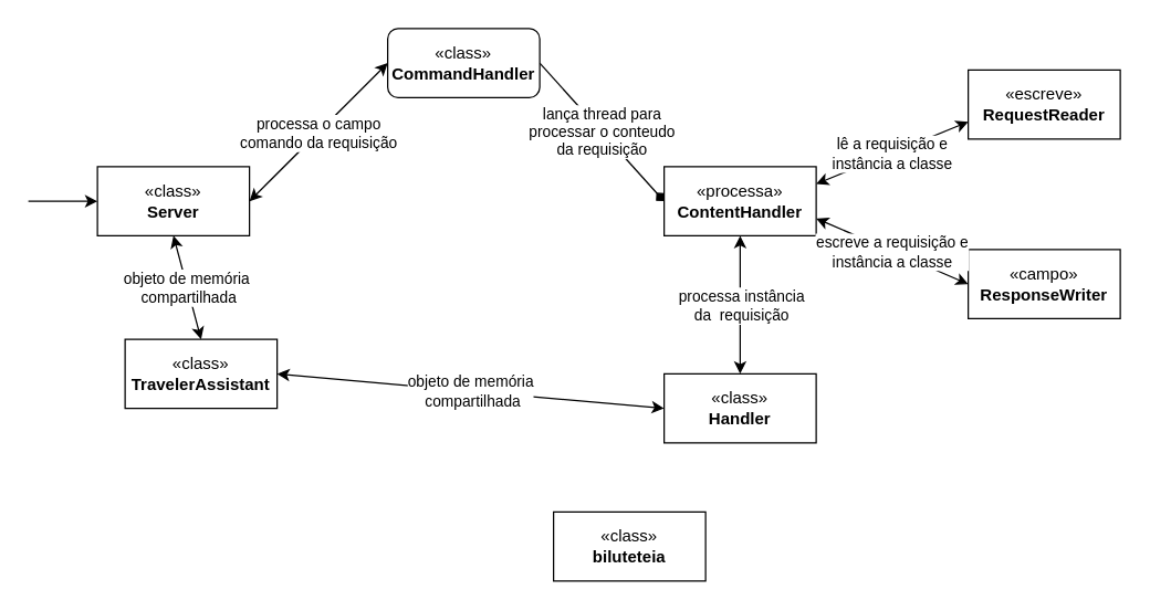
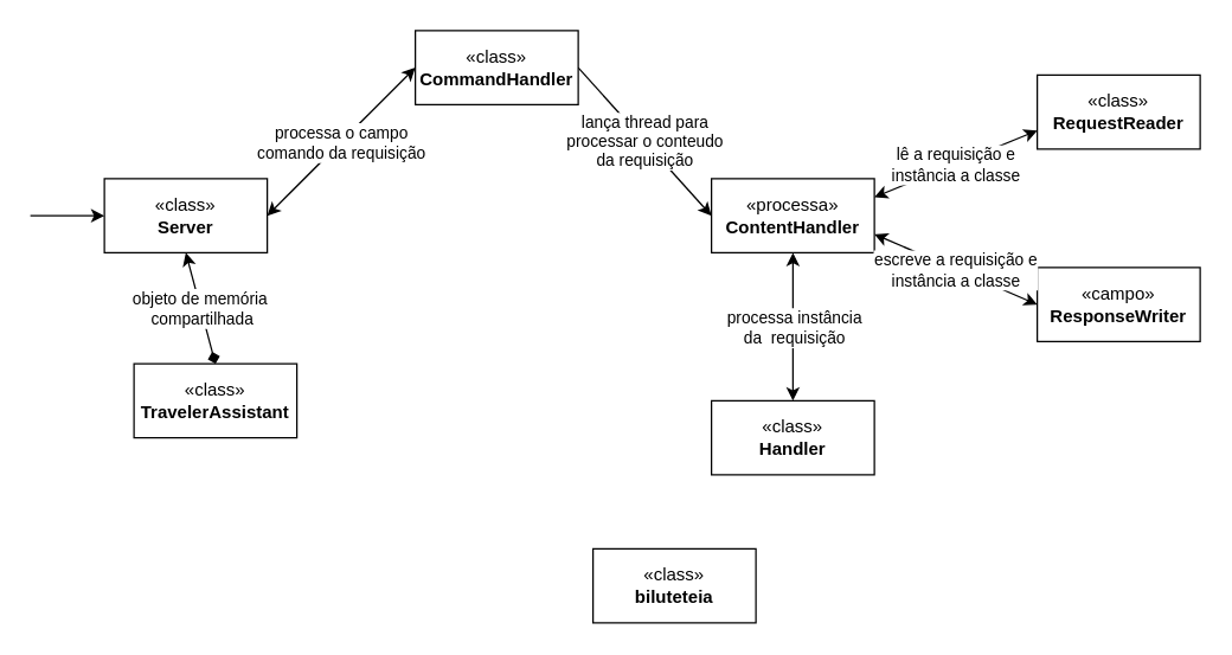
  <mxCell id="0" />
  <mxCell id="1" parent="0" />
  <mxCell id="2" value="«class»&lt;br&gt;&lt;b&gt;Server&lt;/b&gt;" style="html=1;whiteSpace=wrap;" vertex="1" parent="1"><mxGeometry x="70" y="120" width="110" height="50" as="geometry" /></mxCell>
  <mxCell id="3" value="«processa»&lt;br&gt;&lt;b&gt;ContentHandler&lt;/b&gt;" style="html=1;whiteSpace=wrap;" vertex="1" parent="1"><mxGeometry x="480" y="120" width="110" height="50" as="geometry" /></mxCell>
  <mxCell id="4" value="«class»&lt;br&gt;&lt;b&gt;TravelerAssistant&lt;/b&gt;" style="html=1;whiteSpace=wrap;" vertex="1" parent="1"><mxGeometry x="90" y="245" width="110" height="50" as="geometry" /></mxCell>
- <mxCell id="5" value="" style="endArrow=diamond;html=1;rounded=0;entryX=0;entryY=0.5;entryDx=0;entryDy=0;exitX=1;exitY=0.5;exitDx=0;exitDy=0;" edge="1" parent="1" source="22" target="3"><mxGeometry relative="1" as="geometry"><mxPoint x="380" y="110" as="sourcePoint" /><mxPoint x="470" y="145" as="targetPoint" /></mxGeometry></mxCell>
+ <mxCell id="5" value="" style="endArrow=classic;html=1;rounded=0;entryX=0;entryY=0.5;entryDx=0;entryDy=0;exitX=1;exitY=0.5;exitDx=0;exitDy=0;" edge="1" parent="1" source="22" target="3"><mxGeometry relative="1" as="geometry"><mxPoint x="380" y="110" as="sourcePoint" /><mxPoint x="470" y="145" as="targetPoint" /></mxGeometry></mxCell>
  <mxCell id="6" value="lança&amp;nbsp;thread para &lt;br&gt;processar o conteudo&lt;br&gt;da requisição" style="edgeLabel;resizable=0;html=1;align=center;verticalAlign=middle;" connectable="0" vertex="1" parent="5"><mxGeometry relative="1" as="geometry" /></mxCell>
- <mxCell id="7" value="" style="endArrow=classic;html=1;rounded=0;exitX=0;exitY=0.5;exitDx=0;exitDy=0;entryX=1;entryY=0.5;entryDx=0;entryDy=0;startArrow=classic;startFill=1;" edge="1" parent="1" source="12" target="4"><mxGeometry relative="1" as="geometry"><mxPoint x="450" y="350" as="sourcePoint" /><mxPoint x="350" y="275" as="targetPoint" /></mxGeometry></mxCell>
- <mxCell id="8" value="objeto de memória&lt;br&gt;&amp;nbsp;compartilhada" style="edgeLabel;resizable=0;html=1;align=center;verticalAlign=middle;" connectable="0" vertex="1" parent="7"><mxGeometry relative="1" as="geometry" /></mxCell>
- <mxCell id="9" value="" style="endArrow=classic;html=1;rounded=0;entryX=0.5;entryY=0;entryDx=0;entryDy=0;exitX=0.5;exitY=1;exitDx=0;exitDy=0;endFill=1;startArrow=classic;startFill=1;" edge="1" parent="1" source="2" target="4"><mxGeometry relative="1" as="geometry"><mxPoint x="180" y="170" as="sourcePoint" /><mxPoint x="70" y="365" as="targetPoint" /></mxGeometry></mxCell>
+ <mxCell id="9" value="" style="endArrow=diamond;html=1;rounded=0;entryX=0.5;entryY=0;entryDx=0;entryDy=0;exitX=0.5;exitY=1;exitDx=0;exitDy=0;endFill=1;startArrow=classic;startFill=1;" edge="1" parent="1" source="2" target="4"><mxGeometry relative="1" as="geometry"><mxPoint x="180" y="170" as="sourcePoint" /><mxPoint x="70" y="365" as="targetPoint" /></mxGeometry></mxCell>
  <mxCell id="10" value="objeto de memória&amp;nbsp;&lt;br&gt;compartilhada" style="edgeLabel;resizable=0;html=1;align=center;verticalAlign=middle;" connectable="0" vertex="1" parent="9"><mxGeometry relative="1" as="geometry" /></mxCell>
  <mxCell id="11" value="«campo»&lt;br&gt;&lt;b&gt;ResponseWriter&lt;/b&gt;" style="html=1;whiteSpace=wrap;" vertex="1" parent="1"><mxGeometry x="700" y="180" width="110" height="50" as="geometry" /></mxCell>
  <mxCell id="12" value="«class»&lt;br&gt;&lt;b&gt;Handler&lt;/b&gt;" style="html=1;whiteSpace=wrap;" vertex="1" parent="1"><mxGeometry x="480" y="270" width="110" height="50" as="geometry" /></mxCell>
- <mxCell id="13" value="«escreve»&lt;br&gt;&lt;b&gt;RequestReader&lt;/b&gt;" style="html=1;whiteSpace=wrap;" vertex="1" parent="1"><mxGeometry x="700" y="50" width="110" height="50" as="geometry" /></mxCell>
+ <mxCell id="13" value="«class»&lt;br&gt;&lt;b&gt;RequestReader&lt;/b&gt;" style="html=1;whiteSpace=wrap;" vertex="1" parent="1"><mxGeometry x="700" y="50" width="110" height="50" as="geometry" /></mxCell>
  <mxCell id="14" value="«class»&lt;br&gt;&lt;b&gt;biluteteia&lt;/b&gt;" style="html=1;whiteSpace=wrap;" vertex="1" parent="1"><mxGeometry x="400" y="370" width="110" height="50" as="geometry" /></mxCell>
  <mxCell id="15" value="" style="endArrow=classic;html=1;rounded=0;exitX=0;exitY=0.5;exitDx=0;exitDy=0;entryX=1;entryY=0.75;entryDx=0;entryDy=0;startArrow=classic;startFill=1;" edge="1" parent="1" source="11" target="3"><mxGeometry relative="1" as="geometry"><mxPoint x="650" y="200" as="sourcePoint" /><mxPoint x="520" y="200" as="targetPoint" /></mxGeometry></mxCell>
  <mxCell id="16" value="escreve a requisição e&lt;br style=&quot;border-color: var(--border-color);&quot;&gt;instância a classe" style="edgeLabel;resizable=0;html=1;align=center;verticalAlign=middle;" connectable="0" vertex="1" parent="15"><mxGeometry relative="1" as="geometry" /></mxCell>
  <mxCell id="17" value="" style="endArrow=classic;html=1;rounded=0;exitX=1;exitY=0.25;exitDx=0;exitDy=0;entryX=0;entryY=0.75;entryDx=0;entryDy=0;startArrow=classic;startFill=1;" edge="1" parent="1" source="3" target="13"><mxGeometry relative="1" as="geometry"><mxPoint x="710" y="235" as="sourcePoint" /><mxPoint x="600" y="168" as="targetPoint" /></mxGeometry></mxCell>
  <mxCell id="18" value="lê a requisição e &lt;br&gt;instância a classe" style="edgeLabel;resizable=0;html=1;align=center;verticalAlign=middle;" connectable="0" vertex="1" parent="17"><mxGeometry relative="1" as="geometry" /></mxCell>
  <mxCell id="19" value="" style="endArrow=classic;html=1;rounded=0;entryX=0.5;entryY=0;entryDx=0;entryDy=0;endFill=1;startArrow=classic;startFill=1;" edge="1" parent="1" target="12"><mxGeometry relative="1" as="geometry"><mxPoint x="535" y="170" as="sourcePoint" /><mxPoint x="534.5" y="250" as="targetPoint" /></mxGeometry></mxCell>
  <mxCell id="20" value="processa instância &lt;br&gt;da&amp;nbsp; requisição" style="edgeLabel;resizable=0;html=1;align=center;verticalAlign=middle;" connectable="0" vertex="1" parent="19"><mxGeometry relative="1" as="geometry" /></mxCell>
  <mxCell id="21" value="" style="endArrow=classic;html=1;rounded=0;entryX=0;entryY=0.5;entryDx=0;entryDy=0;" edge="1" parent="1" target="2"><mxGeometry width="50" height="50" relative="1" as="geometry"><mxPoint x="20" y="145" as="sourcePoint" /><mxPoint x="500" y="210" as="targetPoint" /></mxGeometry></mxCell>
- <mxCell id="22" value="«class»&lt;br&gt;&lt;b&gt;CommandHandler&lt;/b&gt;" style="html=1;whiteSpace=wrap;rounded=1;" vertex="1" parent="1"><mxGeometry x="280" y="20" width="110" height="50" as="geometry" /></mxCell>
+ <mxCell id="22" value="«class»&lt;br&gt;&lt;b&gt;CommandHandler&lt;/b&gt;" style="html=1;whiteSpace=wrap;" vertex="1" parent="1"><mxGeometry x="280" y="20" width="110" height="50" as="geometry" /></mxCell>
  <mxCell id="23" value="" style="endArrow=classic;html=1;rounded=0;exitX=0;exitY=0.5;exitDx=0;exitDy=0;entryX=1;entryY=0.5;entryDx=0;entryDy=0;startArrow=classic;startFill=1;" edge="1" parent="1" source="22" target="2"><mxGeometry relative="1" as="geometry"><mxPoint x="380" y="130" as="sourcePoint" /><mxPoint x="80" y="120" as="targetPoint" /></mxGeometry></mxCell>
  <mxCell id="24" value="processa o campo &lt;br&gt;comando da requisição" style="edgeLabel;resizable=0;html=1;align=center;verticalAlign=middle;" connectable="0" vertex="1" parent="23"><mxGeometry relative="1" as="geometry" /></mxCell>
